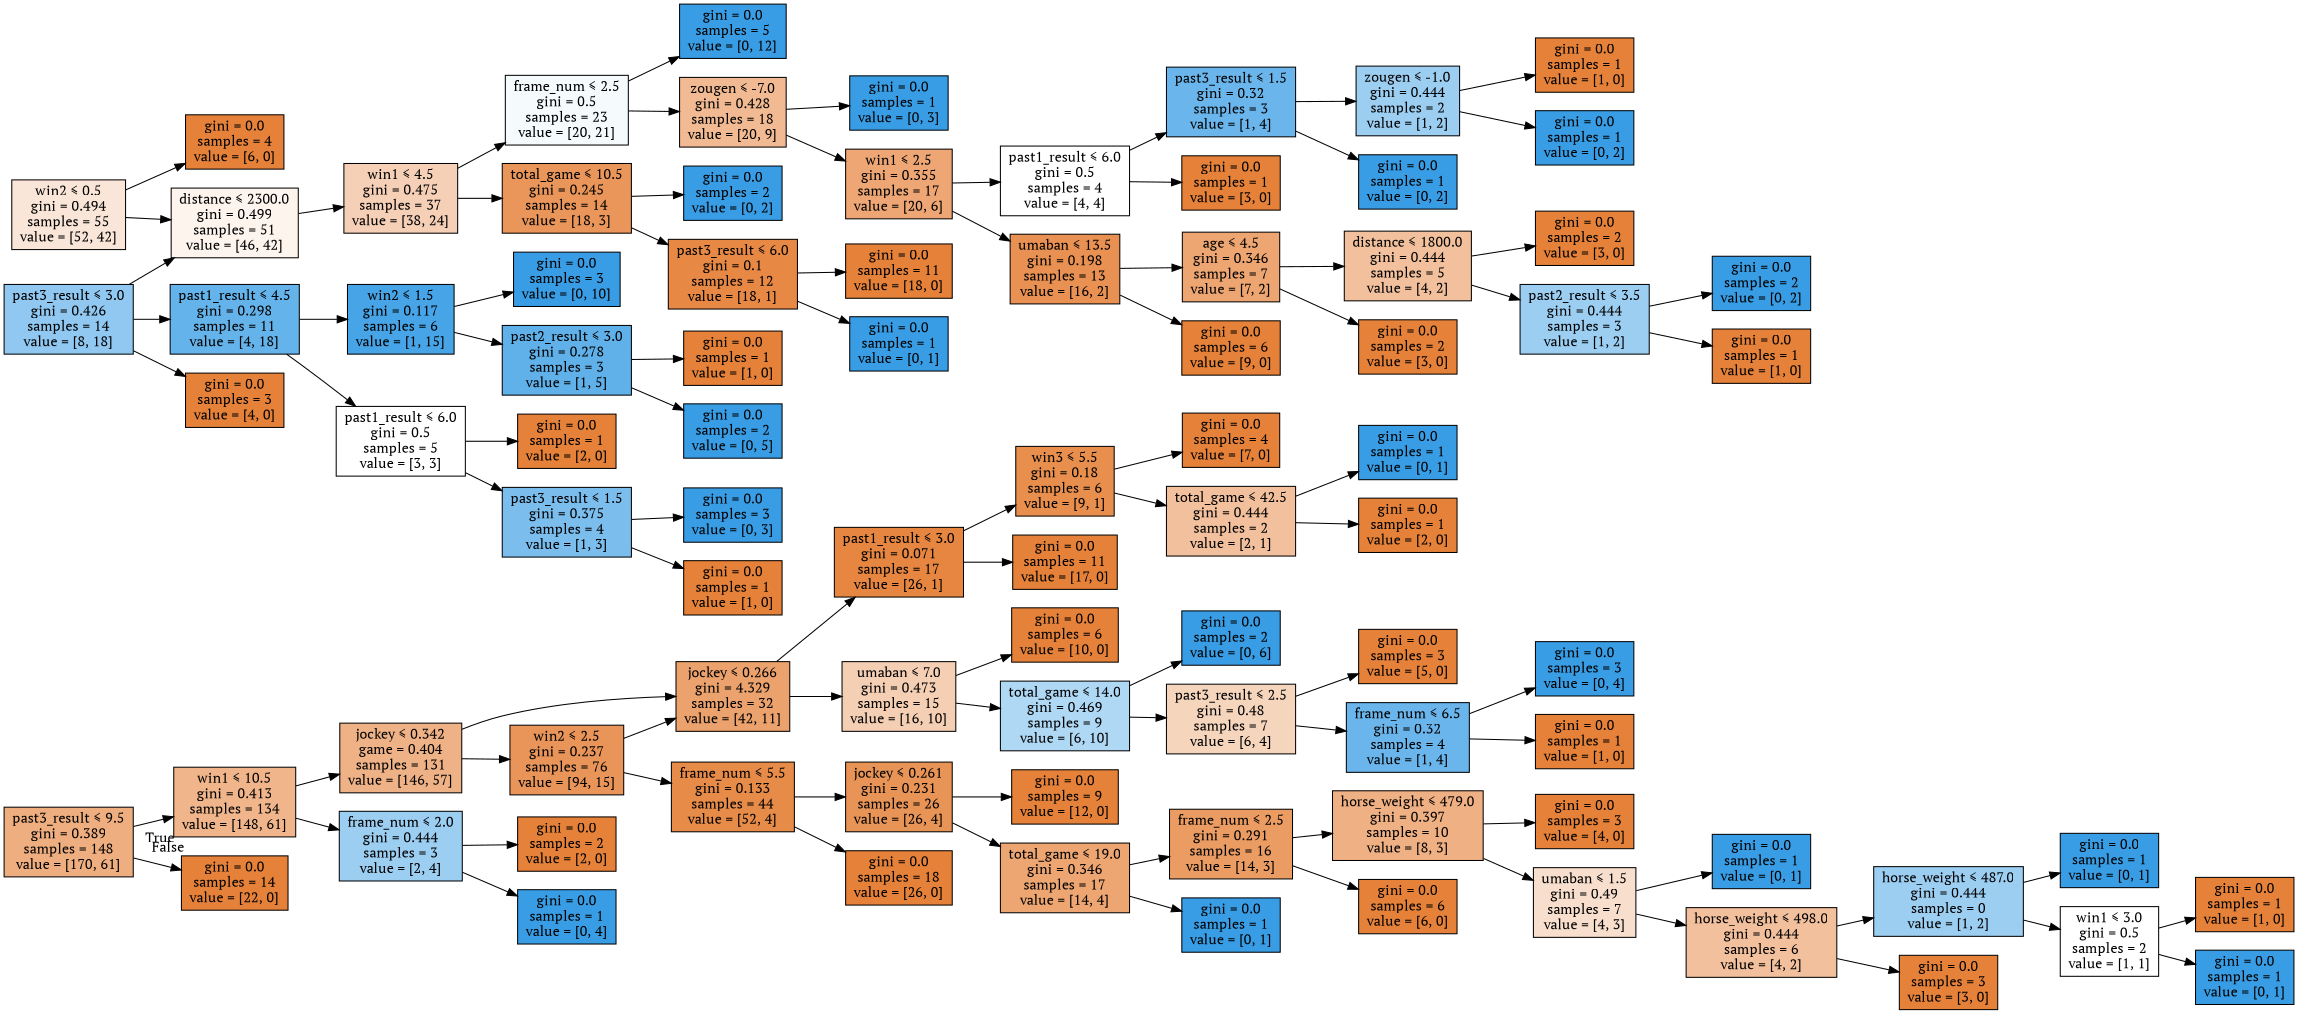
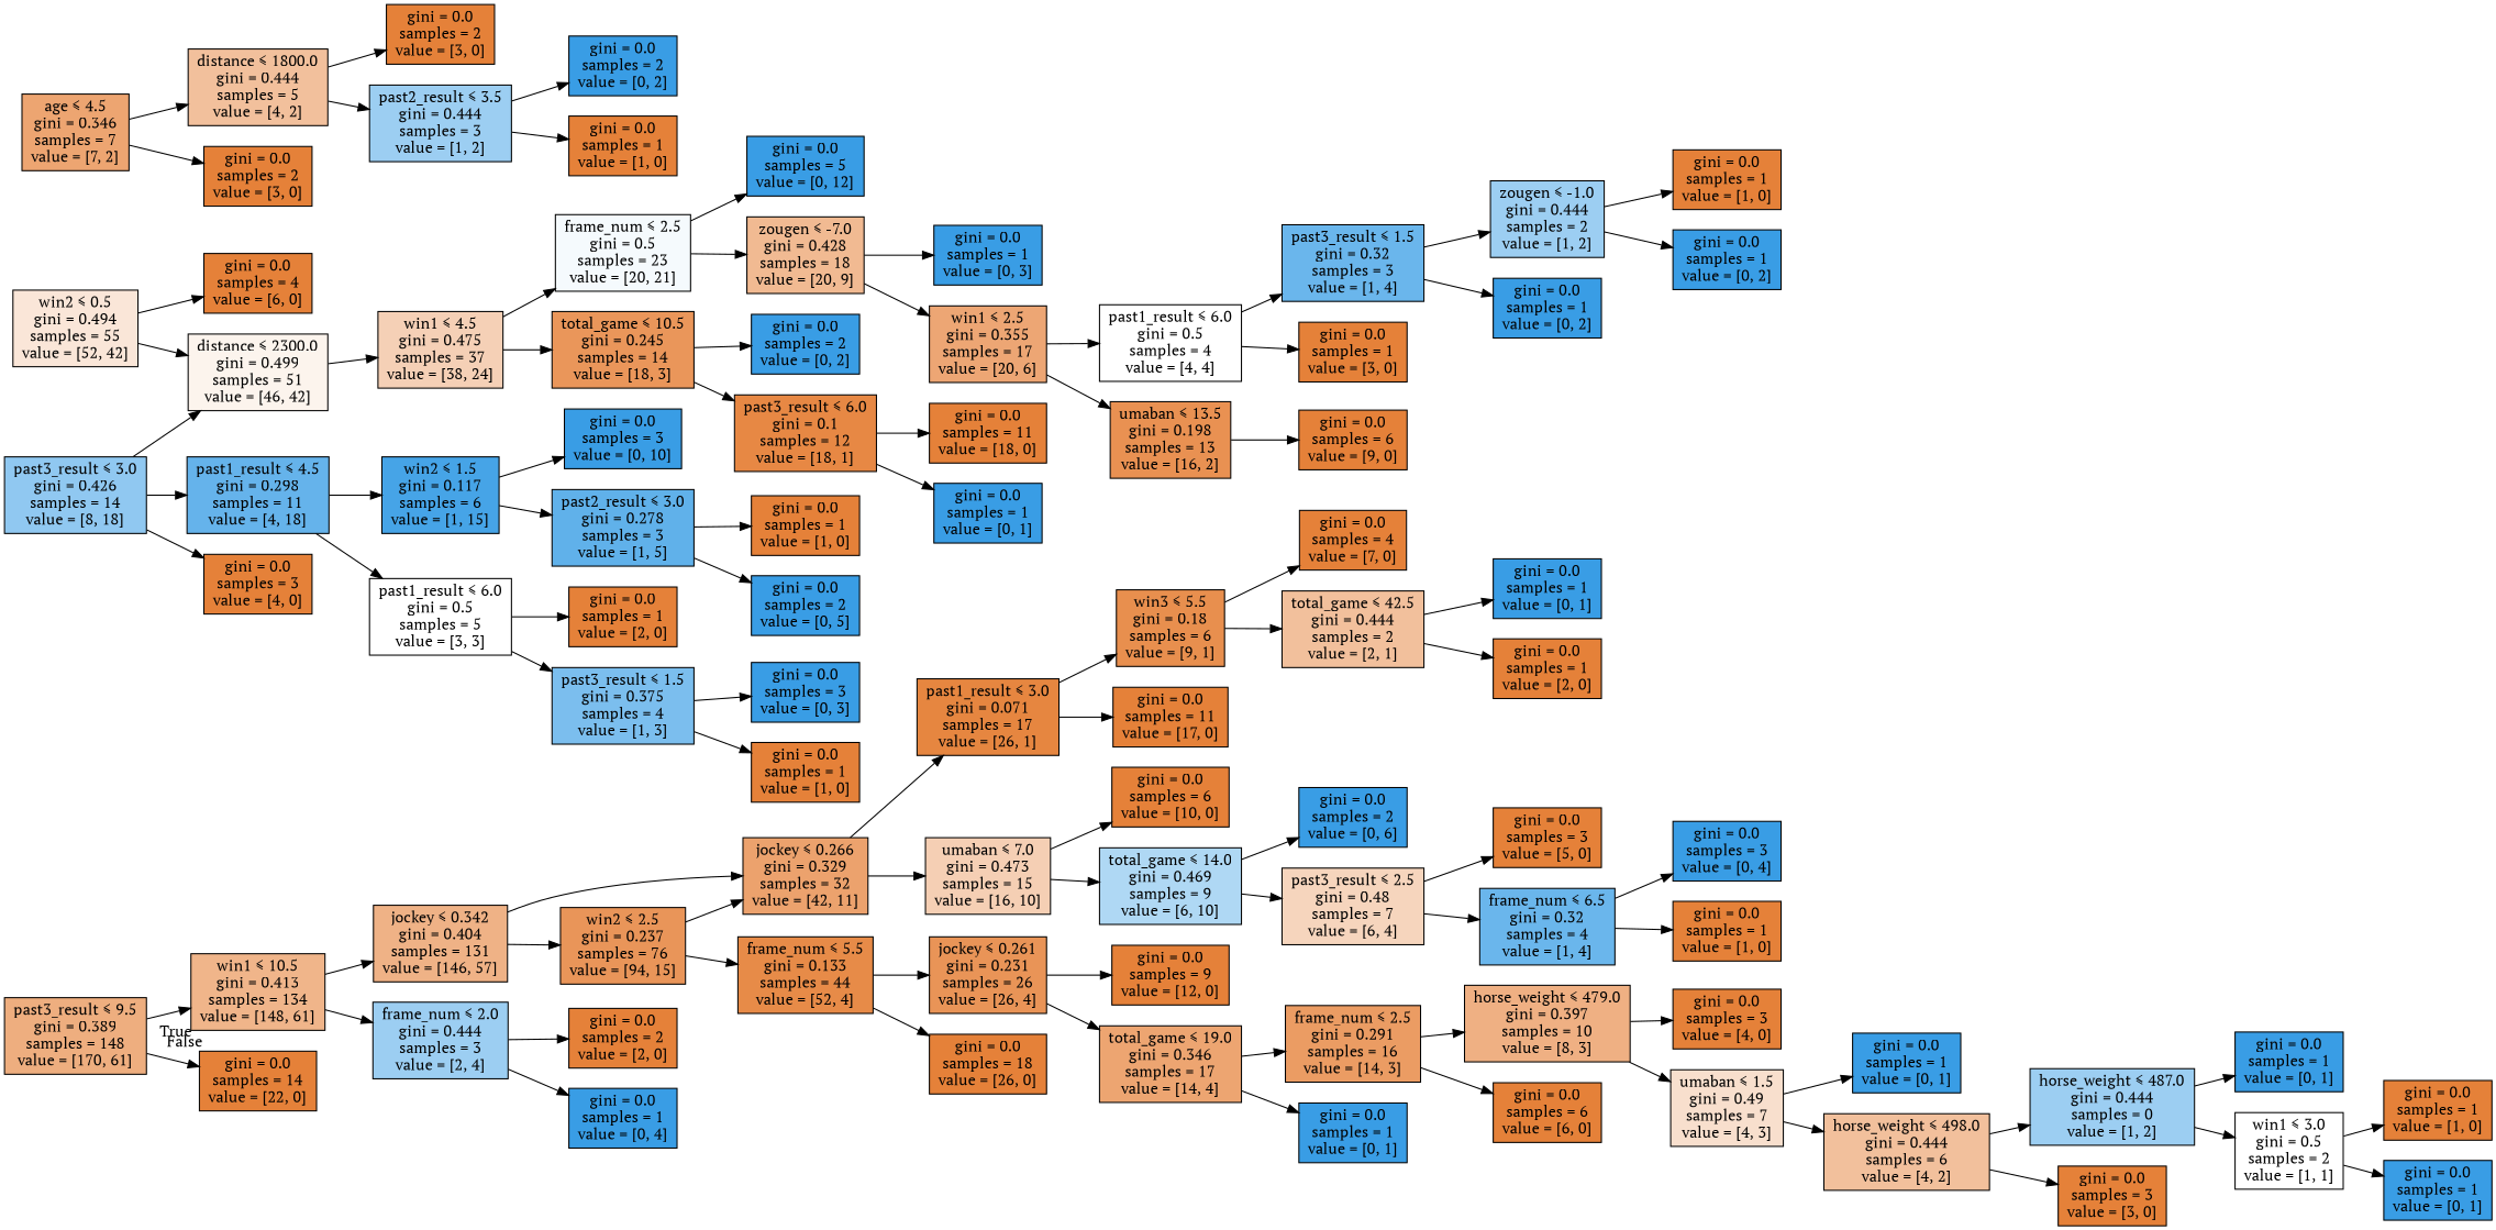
  digraph {
    fontname="PT Serif"
    rankdir=LR
    node [color=black fillcolor="#e58139ff" fontname="PT Serif" shape=box style=filled]
    edge [fontname="PT Serif"]
    n1 [fillcolor="#e58139a4" label=<past3_result &le; 9.5<br/>gini = 0.389<br/>samples = 148<br/>value = [170, 61]>]
    n2 [fillcolor="#e5813996" label=<win1 &le; 10.5<br/>gini = 0.413<br/>samples = 134<br/>value = [148, 61]>]
    n3 [label=<gini = 0.0<br/>samples = 14<br/>value = [22, 0]>]
-   n4 [fillcolor="#e581399b" label=<jockey &le; 0.342<br/>game = 0.404<br/>samples = 131<br/>value = [146, 57]>]
+   n4 [fillcolor="#e581399b" label=<jockey &le; 0.342<br/>gini = 0.404<br/>samples = 131<br/>value = [146, 57]>]
    n5 [fillcolor="#399de57f" label=<frame_num &le; 2.0<br/>gini = 0.444<br/>samples = 3<br/>value = [2, 4]>]
    n6 [fillcolor="#e58139d6" label=<win2 &le; 2.5<br/>gini = 0.237<br/>samples = 76<br/>value = [94, 15]>]
-   n7 [fillcolor="#e58139bc" label=<jockey &le; 0.266<br/>gini = 4.329<br/>samples = 32<br/>value = [42, 11]>]
+   n7 [fillcolor="#e58139bc" label=<jockey &le; 0.266<br/>gini = 0.329<br/>samples = 32<br/>value = [42, 11]>]
    n8 [label=<gini = 0.0<br/>samples = 2<br/>value = [2, 0]>]
    n9 [fillcolor="#399de5ff" label=<gini = 0.0<br/>samples = 1<br/>value = [0, 4]>]
    n10 [fillcolor="#e58139eb" label=<frame_num &le; 5.5<br/>gini = 0.133<br/>samples = 44<br/>value = [52, 4]>]
    n11 [fillcolor="#e5813931" label=<win2 &le; 0.5<br/>gini = 0.494<br/>samples = 55<br/>value = [52, 42]>]
    n12 [label=<gini = 0.0<br/>samples = 4<br/>value = [6, 0]>]
    n13 [fillcolor="#e5813916" label=<distance &le; 2300.0<br/>gini = 0.499<br/>samples = 51<br/>value = [46, 42]>]
    n14 [fillcolor="#e58139d8" label=<jockey &le; 0.261<br/>gini = 0.231<br/>samples = 26<br/>value = [26, 4]>]
    n15 [label=<gini = 0.0<br/>samples = 18<br/>value = [26, 0]>]
    n16 [fillcolor="#e58139f5" label=<past1_result &le; 3.0<br/>gini = 0.071<br/>samples = 17<br/>value = [26, 1]>]
    n17 [fillcolor="#e5813960" label=<umaban &le; 7.0<br/>gini = 0.473<br/>samples = 15<br/>value = [16, 10]>]
    n18 [label=<gini = 0.0<br/>samples = 9<br/>value = [12, 0]>]
    n19 [fillcolor="#e58139b6" label=<total_game &le; 19.0<br/>gini = 0.346<br/>samples = 17<br/>value = [14, 4]>]
    n20 [fillcolor="#e58139c8" label=<frame_num &le; 2.5<br/>gini = 0.291<br/>samples = 16<br/>value = [14, 3]>]
    n21 [fillcolor="#399de5ff" label=<gini = 0.0<br/>samples = 1<br/>value = [0, 1]>]
    n22 [fillcolor="#e581399f" label=<horse_weight &le; 479.0<br/>gini = 0.397<br/>samples = 10<br/>value = [8, 3]>]
    n23 [label=<gini = 0.0<br/>samples = 6<br/>value = [6, 0]>]
    n24 [label=<gini = 0.0<br/>samples = 3<br/>value = [4, 0]>]
    n25 [fillcolor="#e5813940" label=<umaban &le; 1.5<br/>gini = 0.49<br/>samples = 7<br/>value = [4, 3]>]
    n26 [fillcolor="#399de5ff" label=<gini = 0.0<br/>samples = 1<br/>value = [0, 1]>]
    n27 [fillcolor="#e581397f" label=<horse_weight &le; 498.0<br/>gini = 0.444<br/>samples = 6<br/>value = [4, 2]>]
    n28 [fillcolor="#399de57f" label=<horse_weight &le; 487.0<br/>gini = 0.444<br/>samples = 0<br/>value = [1, 2]>]
    n29 [label=<gini = 0.0<br/>samples = 3<br/>value = [3, 0]>]
    n30 [fillcolor="#399de5ff" label=<gini = 0.0<br/>samples = 1<br/>value = [0, 1]>]
    n31 [fillcolor="#e5813900" label=<win1 &le; 3.0<br/>gini = 0.5<br/>samples = 2<br/>value = [1, 1]>]
    n32 [label=<gini = 0.0<br/>samples = 1<br/>value = [1, 0]>]
    n33 [fillcolor="#399de5ff" label=<gini = 0.0<br/>samples = 1<br/>value = [0, 1]>]
    n34 [fillcolor="#e58139e3" label=<win3 &le; 5.5<br/>gini = 0.18<br/>samples = 6<br/>value = [9, 1]>]
    n35 [label=<gini = 0.0<br/>samples = 11<br/>value = [17, 0]>]
    n36 [label=<gini = 0.0<br/>samples = 6<br/>value = [10, 0]>]
    n37 [fillcolor="#399de566" label=<total_game &le; 14.0<br/>gini = 0.469<br/>samples = 9<br/>value = [6, 10]>]
    n38 [label=<gini = 0.0<br/>samples = 4<br/>value = [7, 0]>]
    n39 [fillcolor="#e581397f" label=<total_game &le; 42.5<br/>gini = 0.444<br/>samples = 2<br/>value = [2, 1]>]
    n40 [fillcolor="#399de5ff" label=<gini = 0.0<br/>samples = 1<br/>value = [0, 1]>]
    n41 [label=<gini = 0.0<br/>samples = 1<br/>value = [2, 0]>]
    n42 [fillcolor="#399de5ff" label=<gini = 0.0<br/>samples = 2<br/>value = [0, 6]>]
    n43 [fillcolor="#e5813955" label=<past3_result &le; 2.5<br/>gini = 0.48<br/>samples = 7<br/>value = [6, 4]>]
    n44 [label=<gini = 0.0<br/>samples = 3<br/>value = [5, 0]>]
    n45 [fillcolor="#399de5bf" label=<frame_num &le; 6.5<br/>gini = 0.32<br/>samples = 4<br/>value = [1, 4]>]
    n46 [fillcolor="#399de5ff" label=<gini = 0.0<br/>samples = 3<br/>value = [0, 4]>]
    n47 [label=<gini = 0.0<br/>samples = 1<br/>value = [1, 0]>]
    n48 [fillcolor="#e581395e" label=<win1 &le; 4.5<br/>gini = 0.475<br/>samples = 37<br/>value = [38, 24]>]
    n49 [fillcolor="#399de50c" label=<frame_num &le; 2.5<br/>gini = 0.5<br/>samples = 23<br/>value = [20, 21]>]
    n50 [fillcolor="#e58139d4" label=<total_game &le; 10.5<br/>gini = 0.245<br/>samples = 14<br/>value = [18, 3]>]
    n51 [fillcolor="#399de58e" label=<past3_result &le; 3.0<br/>gini = 0.426<br/>samples = 14<br/>value = [8, 18]>]
    n52 [fillcolor="#399de5c6" label=<past1_result &le; 4.5<br/>gini = 0.298<br/>samples = 11<br/>value = [4, 18]>]
    n53 [label=<gini = 0.0<br/>samples = 3<br/>value = [4, 0]>]
    n54 [fillcolor="#399de5ff" label=<gini = 0.0<br/>samples = 5<br/>value = [0, 12]>]
    n55 [fillcolor="#e581398c" label=<zougen &le; -7.0<br/>gini = 0.428<br/>samples = 18<br/>value = [20, 9]>]
    n56 [fillcolor="#399de5ff" label=<gini = 0.0<br/>samples = 2<br/>value = [0, 2]>]
    n57 [fillcolor="#e58139f1" label=<past3_result &le; 6.0<br/>gini = 0.1<br/>samples = 12<br/>value = [18, 1]>]
    n58 [fillcolor="#399de5ff" label=<gini = 0.0<br/>samples = 1<br/>value = [0, 3]>]
    n59 [fillcolor="#e58139b3" label=<win1 &le; 2.5<br/>gini = 0.355<br/>samples = 17<br/>value = [20, 6]>]
    n60 [fillcolor="#e5813900" label=<past1_result &le; 6.0<br/>gini = 0.5<br/>samples = 4<br/>value = [4, 4]>]
    n61 [fillcolor="#e58139df" label=<umaban &le; 13.5<br/>gini = 0.198<br/>samples = 13<br/>value = [16, 2]>]
    n62 [fillcolor="#399de5bf" label=<past3_result &le; 1.5<br/>gini = 0.32<br/>samples = 3<br/>value = [1, 4]>]
    n63 [label=<gini = 0.0<br/>samples = 1<br/>value = [3, 0]>]
    n64 [fillcolor="#e58139b6" label=<age &le; 4.5<br/>gini = 0.346<br/>samples = 7<br/>value = [7, 2]>]
    n65 [label=<gini = 0.0<br/>samples = 6<br/>value = [9, 0]>]
    n66 [fillcolor="#399de57f" label=<zougen &le; -1.0<br/>gini = 0.444<br/>samples = 2<br/>value = [1, 2]>]
    n67 [fillcolor="#399de5ff" label=<gini = 0.0<br/>samples = 1<br/>value = [0, 2]>]
    n68 [label=<gini = 0.0<br/>samples = 1<br/>value = [1, 0]>]
    n69 [fillcolor="#399de5ff" label=<gini = 0.0<br/>samples = 1<br/>value = [0, 2]>]
    n70 [fillcolor="#e581397f" label=<distance &le; 1800.0<br/>gini = 0.444<br/>samples = 5<br/>value = [4, 2]>]
    n71 [label=<gini = 0.0<br/>samples = 2<br/>value = [3, 0]>]
    n72 [label=<gini = 0.0<br/>samples = 2<br/>value = [3, 0]>]
    n73 [fillcolor="#399de57f" label=<past2_result &le; 3.5<br/>gini = 0.444<br/>samples = 3<br/>value = [1, 2]>]
    n74 [fillcolor="#399de5ff" label=<gini = 0.0<br/>samples = 2<br/>value = [0, 2]>]
    n75 [label=<gini = 0.0<br/>samples = 1<br/>value = [1, 0]>]
    n76 [label=<gini = 0.0<br/>samples = 11<br/>value = [18, 0]>]
    n77 [fillcolor="#399de5ff" label=<gini = 0.0<br/>samples = 1<br/>value = [0, 1]>]
    n78 [fillcolor="#399de5ee" label=<win2 &le; 1.5<br/>gini = 0.117<br/>samples = 6<br/>value = [1, 15]>]
    n79 [fillcolor="#e5813900" label=<past1_result &le; 6.0<br/>gini = 0.5<br/>samples = 5<br/>value = [3, 3]>]
    n80 [fillcolor="#399de5ff" label=<gini = 0.0<br/>samples = 3<br/>value = [0, 10]>]
    n81 [fillcolor="#399de5cc" label=<past2_result &le; 3.0<br/>gini = 0.278<br/>samples = 3<br/>value = [1, 5]>]
    n82 [label=<gini = 0.0<br/>samples = 1<br/>value = [2, 0]>]
    n83 [fillcolor="#399de5aa" label=<past3_result &le; 1.5<br/>gini = 0.375<br/>samples = 4<br/>value = [1, 3]>]
    n84 [label=<gini = 0.0<br/>samples = 1<br/>value = [1, 0]>]
    n85 [fillcolor="#399de5ff" label=<gini = 0.0<br/>samples = 2<br/>value = [0, 5]>]
    n86 [fillcolor="#399de5ff" label=<gini = 0.0<br/>samples = 3<br/>value = [0, 3]>]
    n87 [label=<gini = 0.0<br/>samples = 1<br/>value = [1, 0]>]
    n1 -> n2 [headlabel=True labelangle=45 labeldistance=2.5]
    n1 -> n3 [headlabel=False labelangle=-45 labeldistance=2.5]
    n2 -> n4
    n2 -> n5
    n4 -> n6
    n4 -> n7
    n5 -> n8
    n5 -> n9
    n6 -> n7
    n6 -> n10
    n7 -> n16
    n7 -> n17
    n10 -> n14
    n10 -> n15
    n11 -> n12
    n11 -> n13
    n13 -> n48
    n14 -> n18
    n14 -> n19
    n16 -> n34
    n16 -> n35
    n17 -> n36
    n17 -> n37
    n19 -> n20
    n19 -> n21
    n20 -> n22
    n20 -> n23
    n22 -> n24
    n22 -> n25
    n25 -> n26
    n25 -> n27
    n27 -> n28
    n27 -> n29
    n28 -> n30
    n28 -> n31
    n31 -> n32
    n31 -> n33
    n34 -> n38
    n34 -> n39
    n37 -> n42
    n37 -> n43
    n39 -> n40
    n39 -> n41
    n43 -> n44
    n43 -> n45
    n45 -> n46
    n45 -> n47
    n48 -> n49
    n48 -> n50
    n49 -> n54
    n49 -> n55
    n50 -> n56
    n50 -> n57
    n51 -> n13
    n51 -> n52
    n51 -> n53
    n52 -> n78
    n52 -> n79
    n55 -> n58
    n55 -> n59
    n57 -> n76
    n57 -> n77
    n59 -> n60
    n59 -> n61
    n60 -> n62
    n60 -> n63
-   n61 -> n64
    n61 -> n65
    n62 -> n66
    n62 -> n67
    n64 -> n70
    n64 -> n71
    n66 -> n68
    n66 -> n69
    n70 -> n72
    n70 -> n73
    n73 -> n74
    n73 -> n75
    n78 -> n80
    n78 -> n81
    n79 -> n82
    n79 -> n83
    n81 -> n84
    n81 -> n85
    n83 -> n86
    n83 -> n87
  }
